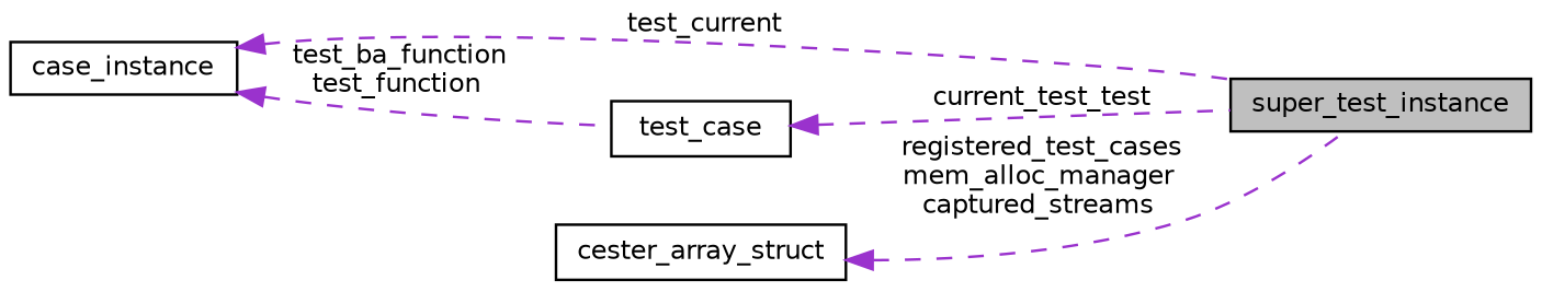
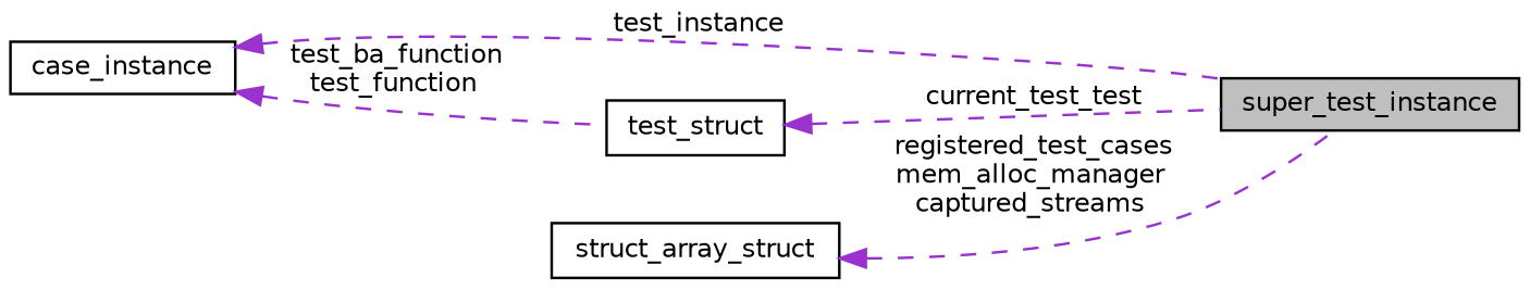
  digraph {
    rankdir=LR
    node [color=black fillcolor=white fontname=Helvetica fontsize=10 shape=record style=filled]
    edge [color=darkorchid3 dir=back fontname=Helvetica fontsize=10 labelfontname=Helvetica labelfontsize=10 style=dashed]
    n1 [fillcolor=grey75 fontcolor=black height=0.2 label=super_test_instance width=0.4]
    n2 [height=0.2 label=case_instance width=0.4]
-   n3 [height=0.2 label=test_case width=0.4]
-   n4 [height=0.2 label=cester_array_struct width=0.4]
-   n2 -> n1 [label=" test_current"]
+   n3 [height=0.2 label=test_struct width=0.4]
+   n4 [height=0.2 label=struct_array_struct width=0.4]
+   n2 -> n1 [label=" test_instance"]
    n2 -> n3 [label=" test_ba_function\ntest_function"]
    n3 -> n1 [label=" current_test_test"]
    n4 -> n1 [label=" registered_test_cases\nmem_alloc_manager\ncaptured_streams"]
  }
